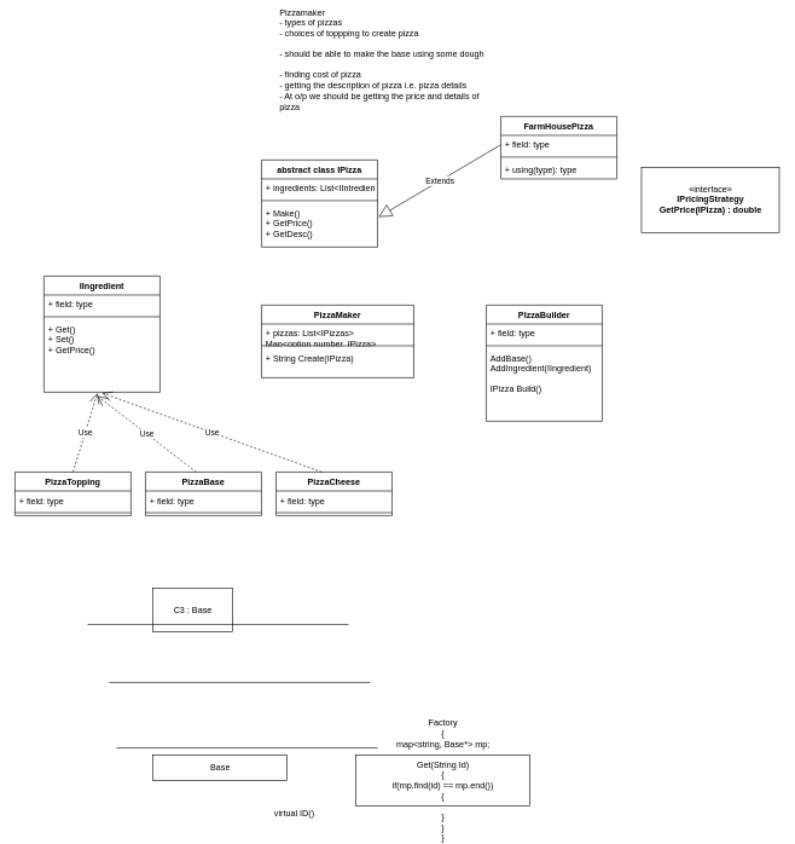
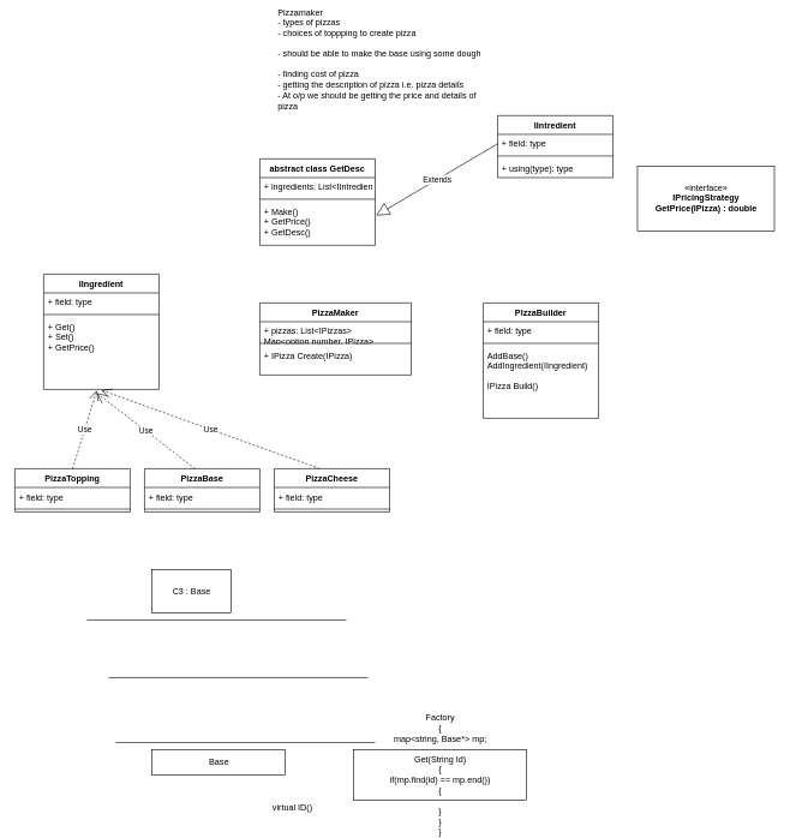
  <mxCell id="0" />
  <mxCell id="1" parent="0" />
  <mxCell id="2" value="Pizzamaker&lt;br&gt;- types of pizzas &lt;br&gt;- choices of toppping to create pizza&lt;br&gt;&lt;br&gt;- should be able to make the base using some dough&lt;br&gt;&lt;br&gt;- finding cost of pizza&lt;br&gt;&lt;div&gt;- getting the description of pizza i.e. pizza details&lt;/div&gt;&lt;div&gt;- At o/p we should be getting the price and details of pizza&lt;br&gt;&lt;/div&gt;" style="text;html=1;strokeColor=none;fillColor=none;spacing=5;spacingTop=-20;whiteSpace=wrap;overflow=hidden;rounded=0;" vertex="1" parent="1"><mxGeometry x="380" y="20" width="310" height="150" as="geometry" /></mxCell>
- <mxCell id="3" value="abstract class IPizza" style="swimlane;fontStyle=1;align=center;verticalAlign=top;childLayout=stackLayout;horizontal=1;startSize=26;horizontalStack=0;resizeParent=1;resizeParentMax=0;resizeLast=0;collapsible=1;marginBottom=0;" vertex="1" parent="1"><mxGeometry x="360" y="220" width="160" height="120" as="geometry" /></mxCell>
+ <mxCell id="3" value="abstract class GetDesc" style="swimlane;fontStyle=1;align=center;verticalAlign=top;childLayout=stackLayout;horizontal=1;startSize=26;horizontalStack=0;resizeParent=1;resizeParentMax=0;resizeLast=0;collapsible=1;marginBottom=0;" vertex="1" parent="1"><mxGeometry x="360" y="220" width="160" height="120" as="geometry" /></mxCell>
  <mxCell id="4" value="+  ingredients: List&lt;IIntredient&gt;" style="text;strokeColor=none;fillColor=none;align=left;verticalAlign=top;spacingLeft=4;spacingRight=4;overflow=hidden;rotatable=0;points=[[0,0.5],[1,0.5]];portConstraint=eastwest;" vertex="1" parent="3"><mxGeometry y="26" width="160" height="26" as="geometry" /></mxCell>
  <mxCell id="5" value="" style="line;strokeWidth=1;fillColor=none;align=left;verticalAlign=middle;spacingTop=-1;spacingLeft=3;spacingRight=3;rotatable=0;labelPosition=right;points=[];portConstraint=eastwest;" vertex="1" parent="3"><mxGeometry y="52" width="160" height="8" as="geometry" /></mxCell>
  <mxCell id="6" value="+ Make()&#10;+ GetPrice()&#10;+ GetDesc()&#10;&#10;&#10;" style="text;strokeColor=none;fillColor=none;align=left;verticalAlign=top;spacingLeft=4;spacingRight=4;overflow=hidden;rotatable=0;points=[[0,0.5],[1,0.5]];portConstraint=eastwest;" vertex="1" parent="3"><mxGeometry y="60" width="160" height="60" as="geometry" /></mxCell>
  <mxCell id="7" value="«interface»&lt;br&gt;&lt;div&gt;&lt;b&gt;IPricingStrategy&lt;/b&gt;&lt;/div&gt;&lt;div&gt;&lt;b&gt;GetPrice(IPizza) : double&lt;br&gt;&lt;/b&gt;&lt;/div&gt;" style="html=1;" vertex="1" parent="1"><mxGeometry x="884" y="230" width="190" height="90" as="geometry" /></mxCell>
  <mxCell id="8" value="IIngredient" style="swimlane;fontStyle=1;align=center;verticalAlign=top;childLayout=stackLayout;horizontal=1;startSize=26;horizontalStack=0;resizeParent=1;resizeParentMax=0;resizeLast=0;collapsible=1;marginBottom=0;" vertex="1" parent="1"><mxGeometry x="60" y="380" width="160" height="160" as="geometry" /></mxCell>
  <mxCell id="9" value="+ field: type" style="text;strokeColor=none;fillColor=none;align=left;verticalAlign=top;spacingLeft=4;spacingRight=4;overflow=hidden;rotatable=0;points=[[0,0.5],[1,0.5]];portConstraint=eastwest;" vertex="1" parent="8"><mxGeometry y="26" width="160" height="26" as="geometry" /></mxCell>
  <mxCell id="10" value="" style="line;strokeWidth=1;fillColor=none;align=left;verticalAlign=middle;spacingTop=-1;spacingLeft=3;spacingRight=3;rotatable=0;labelPosition=right;points=[];portConstraint=eastwest;" vertex="1" parent="8"><mxGeometry y="52" width="160" height="8" as="geometry" /></mxCell>
  <mxCell id="11" value="+ Get()&#10;+ Set()&#10;+ GetPrice()&#10;&#10;&#10;" style="text;strokeColor=none;fillColor=none;align=left;verticalAlign=top;spacingLeft=4;spacingRight=4;overflow=hidden;rotatable=0;points=[[0,0.5],[1,0.5]];portConstraint=eastwest;" vertex="1" parent="8"><mxGeometry y="60" width="160" height="100" as="geometry" /></mxCell>
  <mxCell id="12" value="PizzaTopping" style="swimlane;fontStyle=1;align=center;verticalAlign=top;childLayout=stackLayout;horizontal=1;startSize=26;horizontalStack=0;resizeParent=1;resizeParentMax=0;resizeLast=0;collapsible=1;marginBottom=0;" vertex="1" parent="1"><mxGeometry x="20" y="650" width="160" height="60" as="geometry" /></mxCell>
  <mxCell id="13" value="+ field: type" style="text;strokeColor=none;fillColor=none;align=left;verticalAlign=top;spacingLeft=4;spacingRight=4;overflow=hidden;rotatable=0;points=[[0,0.5],[1,0.5]];portConstraint=eastwest;" vertex="1" parent="12"><mxGeometry y="26" width="160" height="26" as="geometry" /></mxCell>
  <mxCell id="14" value="" style="line;strokeWidth=1;fillColor=none;align=left;verticalAlign=middle;spacingTop=-1;spacingLeft=3;spacingRight=3;rotatable=0;labelPosition=right;points=[];portConstraint=eastwest;" vertex="1" parent="12"><mxGeometry y="52" width="160" height="8" as="geometry" /></mxCell>
  <mxCell id="15" value="PizzaBase" style="swimlane;fontStyle=1;align=center;verticalAlign=top;childLayout=stackLayout;horizontal=1;startSize=26;horizontalStack=0;resizeParent=1;resizeParentMax=0;resizeLast=0;collapsible=1;marginBottom=0;" vertex="1" parent="1"><mxGeometry x="200" y="650" width="160" height="60" as="geometry" /></mxCell>
  <mxCell id="16" value="+ field: type" style="text;strokeColor=none;fillColor=none;align=left;verticalAlign=top;spacingLeft=4;spacingRight=4;overflow=hidden;rotatable=0;points=[[0,0.5],[1,0.5]];portConstraint=eastwest;" vertex="1" parent="15"><mxGeometry y="26" width="160" height="26" as="geometry" /></mxCell>
  <mxCell id="17" value="" style="line;strokeWidth=1;fillColor=none;align=left;verticalAlign=middle;spacingTop=-1;spacingLeft=3;spacingRight=3;rotatable=0;labelPosition=right;points=[];portConstraint=eastwest;" vertex="1" parent="15"><mxGeometry y="52" width="160" height="8" as="geometry" /></mxCell>
  <mxCell id="18" value="PizzaCheese" style="swimlane;fontStyle=1;align=center;verticalAlign=top;childLayout=stackLayout;horizontal=1;startSize=26;horizontalStack=0;resizeParent=1;resizeParentMax=0;resizeLast=0;collapsible=1;marginBottom=0;" vertex="1" parent="1"><mxGeometry x="380" y="650" width="160" height="60" as="geometry" /></mxCell>
  <mxCell id="19" value="+ field: type" style="text;strokeColor=none;fillColor=none;align=left;verticalAlign=top;spacingLeft=4;spacingRight=4;overflow=hidden;rotatable=0;points=[[0,0.5],[1,0.5]];portConstraint=eastwest;" vertex="1" parent="18"><mxGeometry y="26" width="160" height="26" as="geometry" /></mxCell>
  <mxCell id="20" value="" style="line;strokeWidth=1;fillColor=none;align=left;verticalAlign=middle;spacingTop=-1;spacingLeft=3;spacingRight=3;rotatable=0;labelPosition=right;points=[];portConstraint=eastwest;" vertex="1" parent="18"><mxGeometry y="52" width="160" height="8" as="geometry" /></mxCell>
  <mxCell id="21" value="Use" style="endArrow=open;endSize=12;dashed=1;html=1;entryX=0.461;entryY=1.012;entryDx=0;entryDy=0;entryPerimeter=0;" edge="1" parent="1" target="11"><mxGeometry width="160" relative="1" as="geometry"><mxPoint x="100" y="650" as="sourcePoint" /><mxPoint x="260" y="650" as="targetPoint" /></mxGeometry></mxCell>
  <mxCell id="22" value="Use" style="endArrow=open;endSize=12;dashed=1;html=1;entryX=0.461;entryY=1.053;entryDx=0;entryDy=0;entryPerimeter=0;" edge="1" parent="1" target="11"><mxGeometry width="160" relative="1" as="geometry"><mxPoint x="270" y="650" as="sourcePoint" /><mxPoint x="303.76" y="541.2" as="targetPoint" /></mxGeometry></mxCell>
  <mxCell id="23" value="Use" style="endArrow=open;endSize=12;dashed=1;html=1;" edge="1" parent="1"><mxGeometry width="160" relative="1" as="geometry"><mxPoint x="443.12" y="650" as="sourcePoint" /><mxPoint x="140" y="541" as="targetPoint" /></mxGeometry></mxCell>
  <mxCell id="24" value="PizzaMaker" style="swimlane;fontStyle=1;align=center;verticalAlign=top;childLayout=stackLayout;horizontal=1;startSize=26;horizontalStack=0;resizeParent=1;resizeParentMax=0;resizeLast=0;collapsible=1;marginBottom=0;" vertex="1" parent="1"><mxGeometry x="360" y="420" width="210" height="100" as="geometry" /></mxCell>
  <mxCell id="25" value="+ pizzas: List&lt;IPizzas&gt;&#10;Map&lt;option number, IPizza&gt;&#10;&#10;&#10;" style="text;strokeColor=none;fillColor=none;align=left;verticalAlign=top;spacingLeft=4;spacingRight=4;overflow=hidden;rotatable=0;points=[[0,0.5],[1,0.5]];portConstraint=eastwest;" vertex="1" parent="24"><mxGeometry y="26" width="210" height="26" as="geometry" /></mxCell>
  <mxCell id="26" value="" style="line;strokeWidth=1;fillColor=none;align=left;verticalAlign=middle;spacingTop=-1;spacingLeft=3;spacingRight=3;rotatable=0;labelPosition=right;points=[];portConstraint=eastwest;" vertex="1" parent="24"><mxGeometry y="52" width="210" height="8" as="geometry" /></mxCell>
- <mxCell id="27" value="+ String Create(IPizza)" style="text;strokeColor=none;fillColor=none;align=left;verticalAlign=top;spacingLeft=4;spacingRight=4;overflow=hidden;rotatable=0;points=[[0,0.5],[1,0.5]];portConstraint=eastwest;" vertex="1" parent="24"><mxGeometry y="60" width="210" height="40" as="geometry" /></mxCell>
- <mxCell id="28" value="FarmHousePizza" style="swimlane;fontStyle=1;align=center;verticalAlign=top;childLayout=stackLayout;horizontal=1;startSize=26;horizontalStack=0;resizeParent=1;resizeParentMax=0;resizeLast=0;collapsible=1;marginBottom=0;" vertex="1" parent="1"><mxGeometry x="690" y="160" width="160" height="86" as="geometry" /></mxCell>
+ <mxCell id="27" value="+ IPizza Create(IPizza)" style="text;strokeColor=none;fillColor=none;align=left;verticalAlign=top;spacingLeft=4;spacingRight=4;overflow=hidden;rotatable=0;points=[[0,0.5],[1,0.5]];portConstraint=eastwest;" vertex="1" parent="24"><mxGeometry y="60" width="210" height="40" as="geometry" /></mxCell>
+ <mxCell id="28" value="IIntredient" style="swimlane;fontStyle=1;align=center;verticalAlign=top;childLayout=stackLayout;horizontal=1;startSize=26;horizontalStack=0;resizeParent=1;resizeParentMax=0;resizeLast=0;collapsible=1;marginBottom=0;" vertex="1" parent="1"><mxGeometry x="690" y="160" width="160" height="86" as="geometry" /></mxCell>
  <mxCell id="29" value="+ field: type" style="text;strokeColor=none;fillColor=none;align=left;verticalAlign=top;spacingLeft=4;spacingRight=4;overflow=hidden;rotatable=0;points=[[0,0.5],[1,0.5]];portConstraint=eastwest;" vertex="1" parent="28"><mxGeometry y="26" width="160" height="26" as="geometry" /></mxCell>
  <mxCell id="30" value="" style="line;strokeWidth=1;fillColor=none;align=left;verticalAlign=middle;spacingTop=-1;spacingLeft=3;spacingRight=3;rotatable=0;labelPosition=right;points=[];portConstraint=eastwest;" vertex="1" parent="28"><mxGeometry y="52" width="160" height="8" as="geometry" /></mxCell>
  <mxCell id="31" value="+ using(type): type" style="text;strokeColor=none;fillColor=none;align=left;verticalAlign=top;spacingLeft=4;spacingRight=4;overflow=hidden;rotatable=0;points=[[0,0.5],[1,0.5]];portConstraint=eastwest;" vertex="1" parent="28"><mxGeometry y="60" width="160" height="26" as="geometry" /></mxCell>
  <mxCell id="32" value="Extends" style="endArrow=block;endSize=16;endFill=0;html=1;entryX=1.008;entryY=0.311;entryDx=0;entryDy=0;entryPerimeter=0;exitX=0;exitY=0.5;exitDx=0;exitDy=0;" edge="1" parent="1" source="29" target="6"><mxGeometry width="160" relative="1" as="geometry"><mxPoint x="640" y="310" as="sourcePoint" /><mxPoint x="800" y="310" as="targetPoint" /></mxGeometry></mxCell>
  <mxCell id="33" value="PIzzaBuilder" style="swimlane;fontStyle=1;align=center;verticalAlign=top;childLayout=stackLayout;horizontal=1;startSize=26;horizontalStack=0;resizeParent=1;resizeParentMax=0;resizeLast=0;collapsible=1;marginBottom=0;" vertex="1" parent="1"><mxGeometry x="670" y="420" width="160" height="160" as="geometry" /></mxCell>
  <mxCell id="34" value="+ field: type" style="text;strokeColor=none;fillColor=none;align=left;verticalAlign=top;spacingLeft=4;spacingRight=4;overflow=hidden;rotatable=0;points=[[0,0.5],[1,0.5]];portConstraint=eastwest;" vertex="1" parent="33"><mxGeometry y="26" width="160" height="26" as="geometry" /></mxCell>
  <mxCell id="35" value="" style="line;strokeWidth=1;fillColor=none;align=left;verticalAlign=middle;spacingTop=-1;spacingLeft=3;spacingRight=3;rotatable=0;labelPosition=right;points=[];portConstraint=eastwest;" vertex="1" parent="33"><mxGeometry y="52" width="160" height="8" as="geometry" /></mxCell>
  <mxCell id="36" value="AddBase()&#10;AddIngredient(IIngredient)&#10;&#10;IPizza Build()&#10;&#10;" style="text;strokeColor=none;fillColor=none;align=left;verticalAlign=top;spacingLeft=4;spacingRight=4;overflow=hidden;rotatable=0;points=[[0,0.5],[1,0.5]];portConstraint=eastwest;" vertex="1" parent="33"><mxGeometry y="60" width="160" height="100" as="geometry" /></mxCell>
- <mxCell id="37" value="C3 : Base" style="html=1;" vertex="1" parent="1"><mxGeometry x="210" y="810" width="110" height="60" as="geometry" /></mxCell>
+ <mxCell id="37" value="C3 : Base" style="html=1;" vertex="1" parent="1"><mxGeometry x="210" y="790" width="110" height="60" as="geometry" /></mxCell>
  <mxCell id="38" value="Base" style="html=1;" vertex="1" parent="1"><mxGeometry x="210" y="1040" width="185" height="35" as="geometry" /></mxCell>
  <mxCell id="39" value="virtual ID()" style="text;html=1;align=center;verticalAlign=middle;resizable=0;points=[];autosize=1;strokeColor=none;" vertex="1" parent="1"><mxGeometry x="370" y="1110" width="70" height="20" as="geometry" /></mxCell>
  <mxCell id="40" value="" style="endArrow=none;html=1;" edge="1" parent="1"><mxGeometry width="50" height="50" relative="1" as="geometry"><mxPoint x="160" y="1030" as="sourcePoint" /><mxPoint x="520" y="1030" as="targetPoint" /></mxGeometry></mxCell>
  <mxCell id="41" value="" style="endArrow=none;html=1;" edge="1" parent="1"><mxGeometry width="50" height="50" relative="1" as="geometry"><mxPoint x="150" y="940" as="sourcePoint" /><mxPoint x="510" y="940" as="targetPoint" /></mxGeometry></mxCell>
  <mxCell id="42" value="" style="endArrow=none;html=1;" edge="1" parent="1"><mxGeometry width="50" height="50" relative="1" as="geometry"><mxPoint x="120" y="860" as="sourcePoint" /><mxPoint x="480" y="860" as="targetPoint" /></mxGeometry></mxCell>
  <mxCell id="43" value="&lt;div&gt;Factory&lt;/div&gt;&lt;div&gt;{&lt;/div&gt;&lt;div&gt;map&amp;lt;string, Base*&amp;gt; mp;&lt;/div&gt;&lt;div&gt;&lt;br&gt;&lt;/div&gt;&lt;div&gt;Get(String Id)&lt;/div&gt;&lt;div&gt;{&lt;/div&gt;&lt;div&gt;if(mp.find(id) == mp.end())&lt;/div&gt;&lt;div&gt;{&lt;/div&gt;&lt;div&gt;&lt;br&gt;&lt;/div&gt;&lt;div&gt;}&lt;br&gt;&lt;/div&gt;&lt;div&gt;}&lt;br&gt;&lt;/div&gt;&lt;div&gt;}&lt;br&gt;&lt;/div&gt;" style="html=1;" vertex="1" parent="1"><mxGeometry x="490" y="1040" width="240" height="70" as="geometry" /></mxCell>
